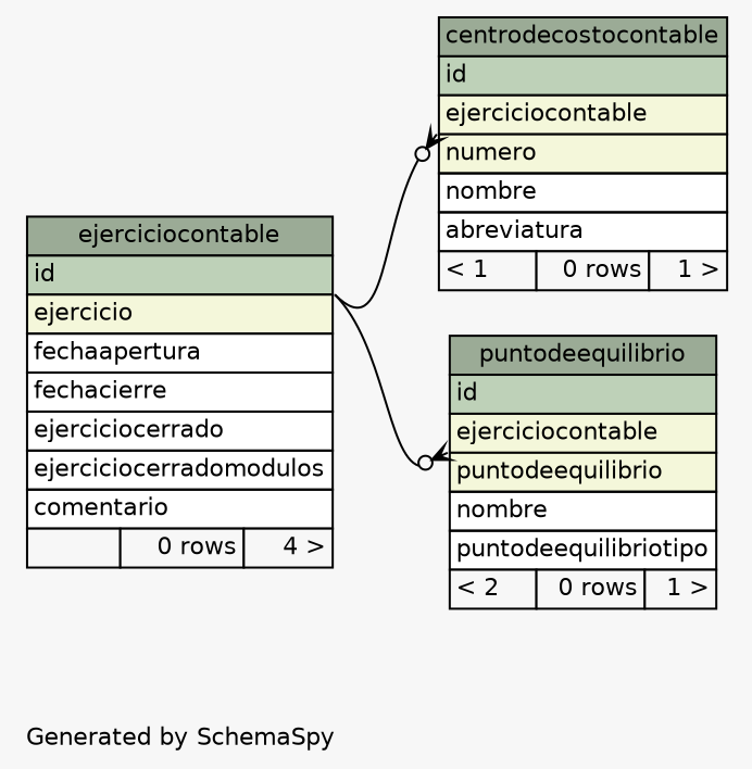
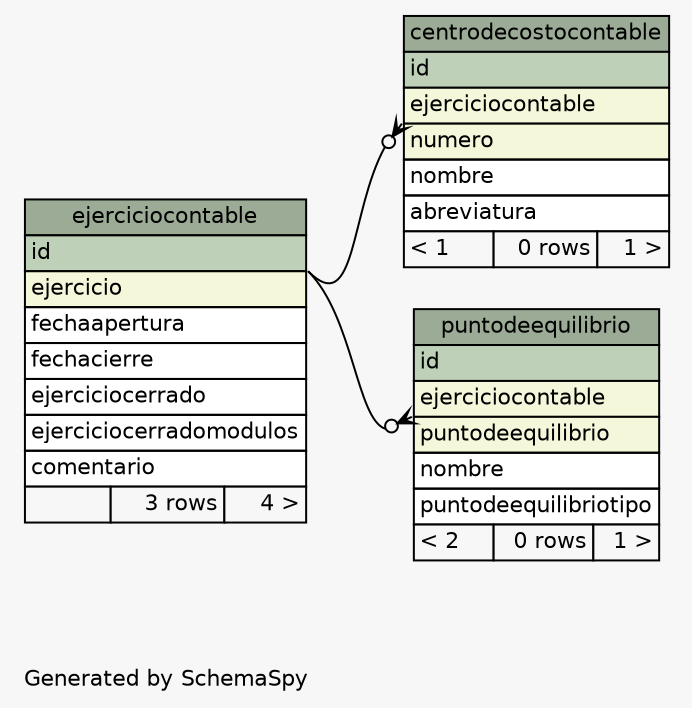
  digraph {
    bgcolor="#f7f7f7"
    fontname="DejaVu Sans"
    fontsize=11
    label="\nGenerated by SchemaSpy"
    labeljust=l
    nodesep=0.18
    rankdir=RL
    ranksep=0.46
    node [fontname="DejaVu Sans" fontsize=11 shape=plaintext]
    edge [arrowhead=none arrowsize=0.8 arrowtail=crowodot dir=back fontname="DejaVu Sans" headport="id:se" tailport="ejerciciocontable:sw"]
    n1 [label=<     <TABLE BORDER="0" CELLBORDER="1" CELLSPACING="0" BGCOLOR="#ffffff">       <TR><TD COLSPAN="3" BGCOLOR="#9bab96" ALIGN="CENTER">centrodecostocontable</TD></TR>       <TR><TD PORT="id" COLSPAN="3" BGCOLOR="#bed1b8" ALIGN="LEFT">id</TD></TR>       <TR><TD PORT="ejerciciocontable" COLSPAN="3" BGCOLOR="#f4f7da" ALIGN="LEFT">ejerciciocontable</TD></TR>       <TR><TD PORT="numero" COLSPAN="3" BGCOLOR="#f4f7da" ALIGN="LEFT">numero</TD></TR>       <TR><TD PORT="nombre" COLSPAN="3" ALIGN="LEFT">nombre</TD></TR>       <TR><TD PORT="abreviatura" COLSPAN="3" ALIGN="LEFT">abreviatura</TD></TR>       <TR><TD ALIGN="LEFT" BGCOLOR="#f7f7f7">&lt; 1</TD><TD ALIGN="RIGHT" BGCOLOR="#f7f7f7">0 rows</TD><TD ALIGN="RIGHT" BGCOLOR="#f7f7f7">1 &gt;</TD></TR>     </TABLE>>]
-   n2 [label=<     <TABLE BORDER="0" CELLBORDER="1" CELLSPACING="0" BGCOLOR="#ffffff">       <TR><TD COLSPAN="3" BGCOLOR="#9bab96" ALIGN="CENTER">ejerciciocontable</TD></TR>       <TR><TD PORT="id" COLSPAN="3" BGCOLOR="#bed1b8" ALIGN="LEFT">id</TD></TR>       <TR><TD PORT="ejercicio" COLSPAN="3" BGCOLOR="#f4f7da" ALIGN="LEFT">ejercicio</TD></TR>       <TR><TD PORT="fechaapertura" COLSPAN="3" ALIGN="LEFT">fechaapertura</TD></TR>       <TR><TD PORT="fechacierre" COLSPAN="3" ALIGN="LEFT">fechacierre</TD></TR>       <TR><TD PORT="ejerciciocerrado" COLSPAN="3" ALIGN="LEFT">ejerciciocerrado</TD></TR>       <TR><TD PORT="ejerciciocerradomodulos" COLSPAN="3" ALIGN="LEFT">ejerciciocerradomodulos</TD></TR>       <TR><TD PORT="comentario" COLSPAN="3" ALIGN="LEFT">comentario</TD></TR>       <TR><TD ALIGN="LEFT" BGCOLOR="#f7f7f7">  </TD><TD ALIGN="RIGHT" BGCOLOR="#f7f7f7">0 rows</TD><TD ALIGN="RIGHT" BGCOLOR="#f7f7f7">4 &gt;</TD></TR>     </TABLE>>]
+   n2 [label=<     <TABLE BORDER="0" CELLBORDER="1" CELLSPACING="0" BGCOLOR="#ffffff">       <TR><TD COLSPAN="3" BGCOLOR="#9bab96" ALIGN="CENTER">ejerciciocontable</TD></TR>       <TR><TD PORT="id" COLSPAN="3" BGCOLOR="#bed1b8" ALIGN="LEFT">id</TD></TR>       <TR><TD PORT="ejercicio" COLSPAN="3" BGCOLOR="#f4f7da" ALIGN="LEFT">ejercicio</TD></TR>       <TR><TD PORT="fechaapertura" COLSPAN="3" ALIGN="LEFT">fechaapertura</TD></TR>       <TR><TD PORT="fechacierre" COLSPAN="3" ALIGN="LEFT">fechacierre</TD></TR>       <TR><TD PORT="ejerciciocerrado" COLSPAN="3" ALIGN="LEFT">ejerciciocerrado</TD></TR>       <TR><TD PORT="ejerciciocerradomodulos" COLSPAN="3" ALIGN="LEFT">ejerciciocerradomodulos</TD></TR>       <TR><TD PORT="comentario" COLSPAN="3" ALIGN="LEFT">comentario</TD></TR>       <TR><TD ALIGN="LEFT" BGCOLOR="#f7f7f7">  </TD><TD ALIGN="RIGHT" BGCOLOR="#f7f7f7">3 rows</TD><TD ALIGN="RIGHT" BGCOLOR="#f7f7f7">4 &gt;</TD></TR>     </TABLE>>]
    n3 [label=<     <TABLE BORDER="0" CELLBORDER="1" CELLSPACING="0" BGCOLOR="#ffffff">       <TR><TD COLSPAN="3" BGCOLOR="#9bab96" ALIGN="CENTER">puntodeequilibrio</TD></TR>       <TR><TD PORT="id" COLSPAN="3" BGCOLOR="#bed1b8" ALIGN="LEFT">id</TD></TR>       <TR><TD PORT="ejerciciocontable" COLSPAN="3" BGCOLOR="#f4f7da" ALIGN="LEFT">ejerciciocontable</TD></TR>       <TR><TD PORT="puntodeequilibrio" COLSPAN="3" BGCOLOR="#f4f7da" ALIGN="LEFT">puntodeequilibrio</TD></TR>       <TR><TD PORT="nombre" COLSPAN="3" ALIGN="LEFT">nombre</TD></TR>       <TR><TD PORT="puntodeequilibriotipo" COLSPAN="3" ALIGN="LEFT">puntodeequilibriotipo</TD></TR>       <TR><TD ALIGN="LEFT" BGCOLOR="#f7f7f7">&lt; 2</TD><TD ALIGN="RIGHT" BGCOLOR="#f7f7f7">0 rows</TD><TD ALIGN="RIGHT" BGCOLOR="#f7f7f7">1 &gt;</TD></TR>     </TABLE>>]
    n1 -> n2
    n3 -> n2
  }
